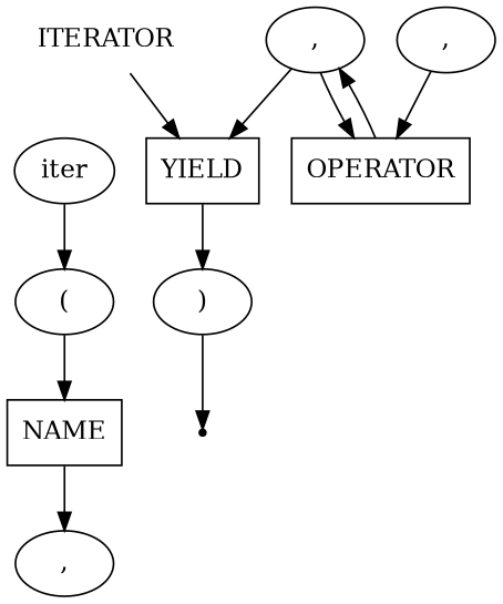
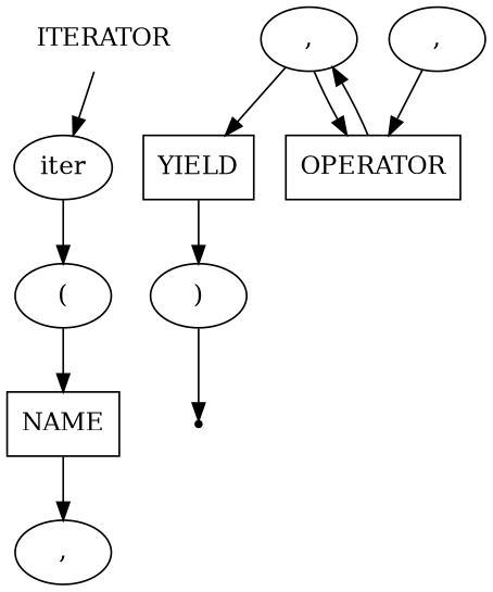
  digraph {
    node [shape=oval]
    n1 [label=ITERATOR shape=plaintext]
    n2 [label=iter]
    n3 [label="("]
    n4 [label=NAME shape=box]
    n5 [label=","]
    n6 [label=")"]
    end [shape=point]
    n8 [label=","]
    n9 [label=OPERATOR shape=box]
    n10 [label=","]
    n11 [label=YIELD shape=box]
-   n1 -> n11
+   n1 -> n2
    n2 -> n3
    n3 -> n4
    n4 -> n5
    n6 -> end
    n8 -> n9
    n9 -> n10
    n10 -> n9
    n10 -> n11
    n11 -> n6
  }
